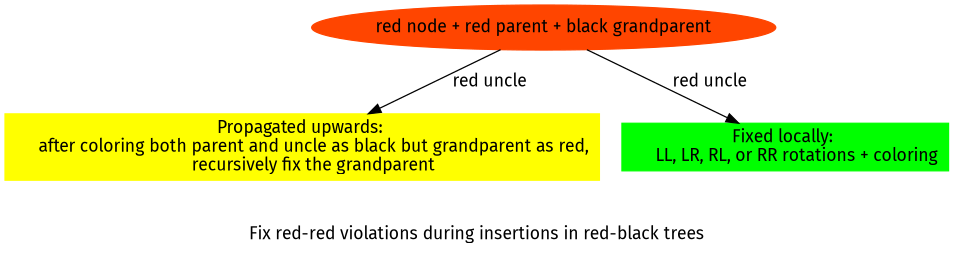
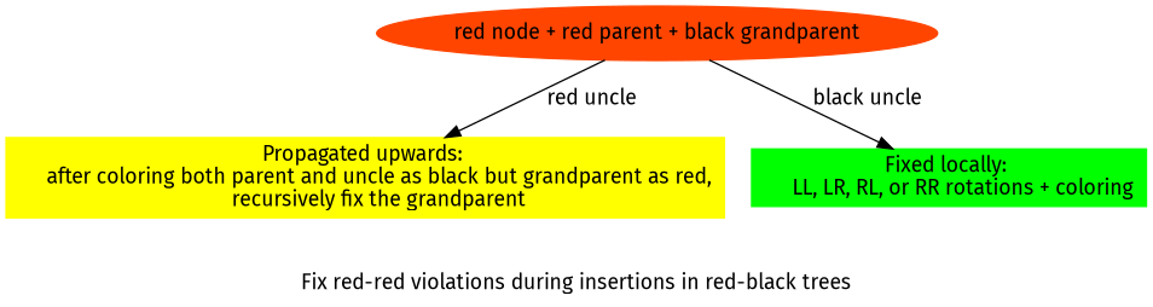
  digraph {
    label="\n\nFix red-red violations during insertions in red-black trees"
    fontname="Fira Sans"
    node [shape=box style=filled fontname="Fira Sans"]
    edge [fontname="Fira Sans"]
    n1 [color=yellow label="Propagated upwards: \n     after coloring both parent and uncle as black but grandparent as red,\n     recursively fix the grandparent"]
    n2 [color=green label="Fixed locally: \n     LL, LR, RL, or RR rotations + coloring"]
    n3 [color=orangered label="red node + red parent + black grandparent" shape=""]
    subgraph sub_1 {
      n1
    }
    subgraph sub_2 {
      n2
    }
    n3 -> n1 [label="red uncle"]
-   n3 -> n2 [label="red uncle"]
+   n3 -> n2 [label="black uncle"]
  }
